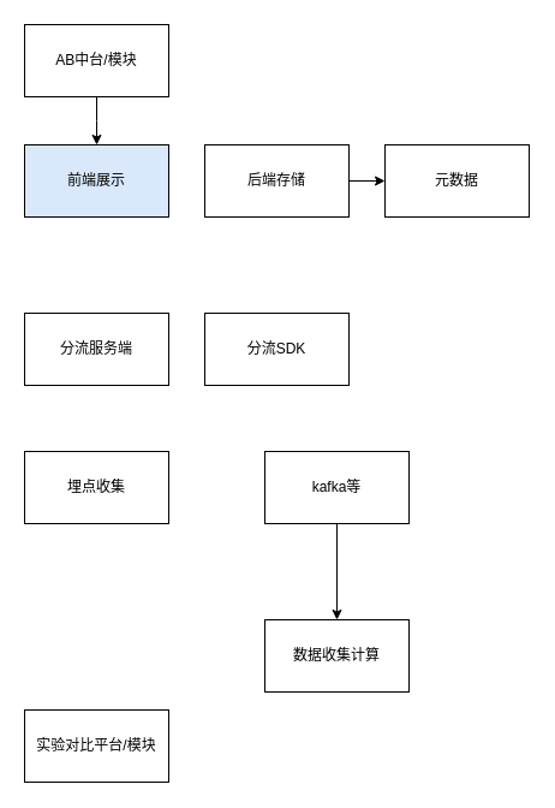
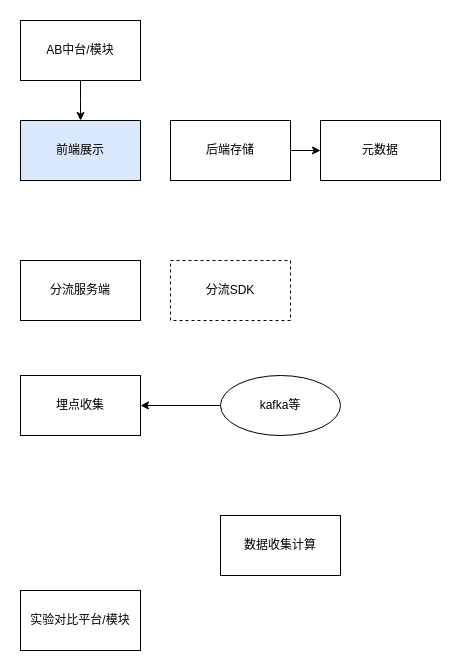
  <mxCell id="0" />
  <mxCell id="1" parent="0" />
  <mxCell id="2" style="edgeStyle=orthogonalEdgeStyle;rounded=0;orthogonalLoop=1;jettySize=auto;html=1;exitX=0.5;exitY=1;exitDx=0;exitDy=0;" edge="1" parent="1" source="3"><mxGeometry relative="1" as="geometry"><mxPoint x="80" y="120" as="targetPoint" /></mxGeometry></mxCell>
  <mxCell id="3" value="AB中台/模块" style="rounded=0;whiteSpace=wrap;html=1;" vertex="1" parent="1"><mxGeometry x="20" y="20" width="120" height="60" as="geometry" /></mxCell>
  <mxCell id="4" value="前端展示" style="rounded=0;whiteSpace=wrap;html=1;fillColor=#dae8fc;" vertex="1" parent="1"><mxGeometry x="20" y="120" width="120" height="60" as="geometry" /></mxCell>
  <mxCell id="5" style="edgeStyle=orthogonalEdgeStyle;rounded=0;orthogonalLoop=1;jettySize=auto;html=1;exitX=1;exitY=0.5;exitDx=0;exitDy=0;" edge="1" parent="1" source="6"><mxGeometry relative="1" as="geometry"><mxPoint x="320" y="150" as="targetPoint" /></mxGeometry></mxCell>
  <mxCell id="6" value="后端存储" style="rounded=0;whiteSpace=wrap;html=1;" vertex="1" parent="1"><mxGeometry x="170" y="120" width="120" height="60" as="geometry" /></mxCell>
  <mxCell id="7" value="元数据" style="rounded=0;whiteSpace=wrap;html=1;" vertex="1" parent="1"><mxGeometry x="320" y="120" width="120" height="60" as="geometry" /></mxCell>
  <mxCell id="8" value="分流服务端" style="rounded=0;whiteSpace=wrap;html=1;" vertex="1" parent="1"><mxGeometry x="20" y="260" width="120" height="60" as="geometry" /></mxCell>
- <mxCell id="9" value="分流SDK" style="rounded=0;whiteSpace=wrap;html=1;" vertex="1" parent="1"><mxGeometry x="170" y="260" width="120" height="60" as="geometry" /></mxCell>
+ <mxCell id="9" value="分流SDK" style="rounded=0;whiteSpace=wrap;html=1;dashed=1;" vertex="1" parent="1"><mxGeometry x="170" y="260" width="120" height="60" as="geometry" /></mxCell>
  <mxCell id="10" value="埋点收集" style="rounded=0;whiteSpace=wrap;html=1;" vertex="1" parent="1"><mxGeometry x="20" y="375" width="120" height="60" as="geometry" /></mxCell>
- <mxCell id="11" value="" style="edgeStyle=orthogonalEdgeStyle;rounded=0;orthogonalLoop=1;jettySize=auto;html=1;" edge="1" parent="1" source="12" target="13"><mxGeometry relative="1" as="geometry" /></mxCell>
- <mxCell id="12" value="kafka等" style="rounded=0;whiteSpace=wrap;html=1;" vertex="1" parent="1"><mxGeometry x="220" y="375" width="120" height="60" as="geometry" /></mxCell>
+ <mxCell id="11" value="" style="edgeStyle=orthogonalEdgeStyle;rounded=0;orthogonalLoop=1;jettySize=auto;html=1;" edge="1" parent="1" source="12" target="10"><mxGeometry relative="1" as="geometry" /></mxCell>
+ <mxCell id="12" value="kafka等" style="ellipse;whiteSpace=wrap;html=1;" vertex="1" parent="1"><mxGeometry x="220" y="375" width="120" height="60" as="geometry" /></mxCell>
  <mxCell id="13" value="数据收集计算" style="whiteSpace=wrap;html=1;rounded=0;" vertex="1" parent="1"><mxGeometry x="220" y="515" width="120" height="60" as="geometry" /></mxCell>
  <mxCell id="14" value="实验对比平台/模块" style="whiteSpace=wrap;html=1;rounded=0;" vertex="1" parent="1"><mxGeometry x="20" y="590" width="120" height="60" as="geometry" /></mxCell>
